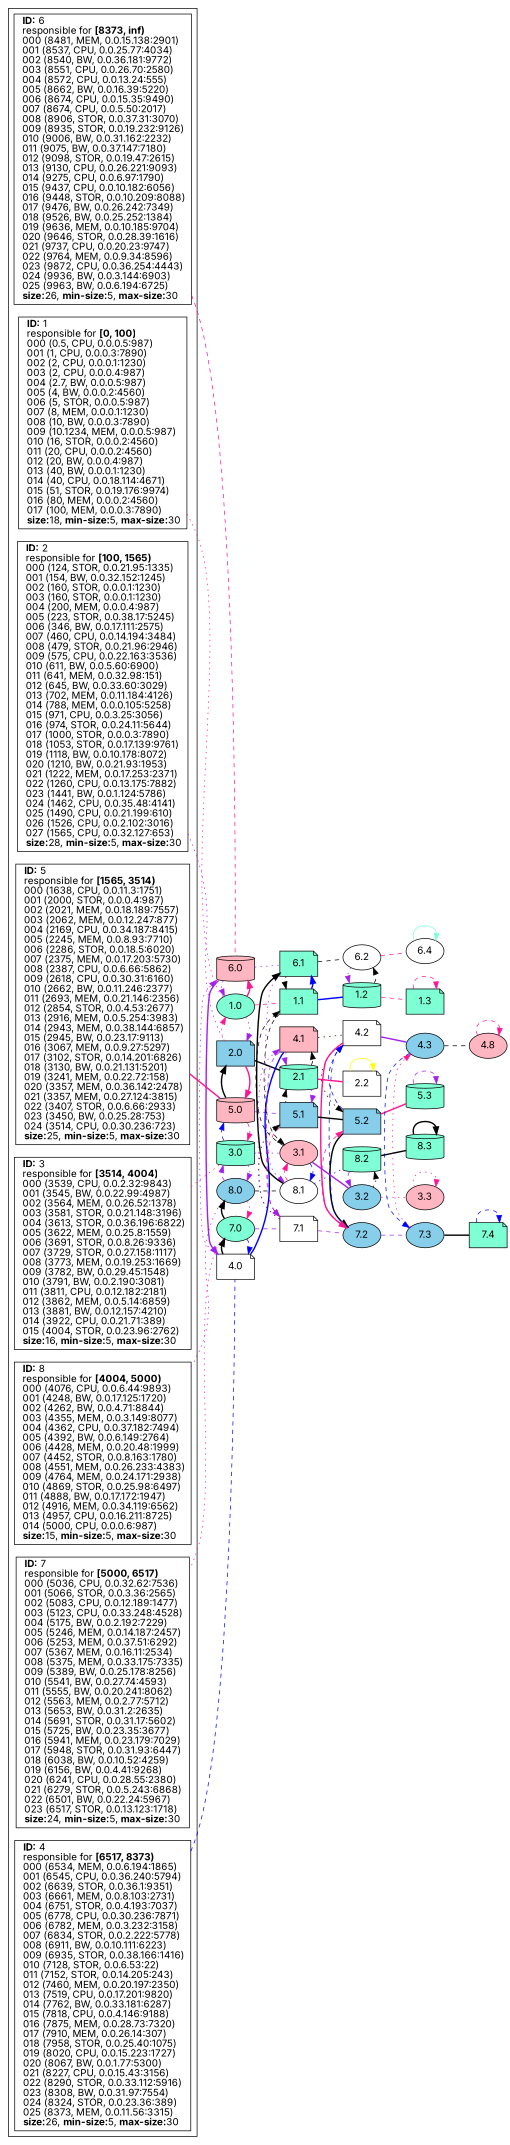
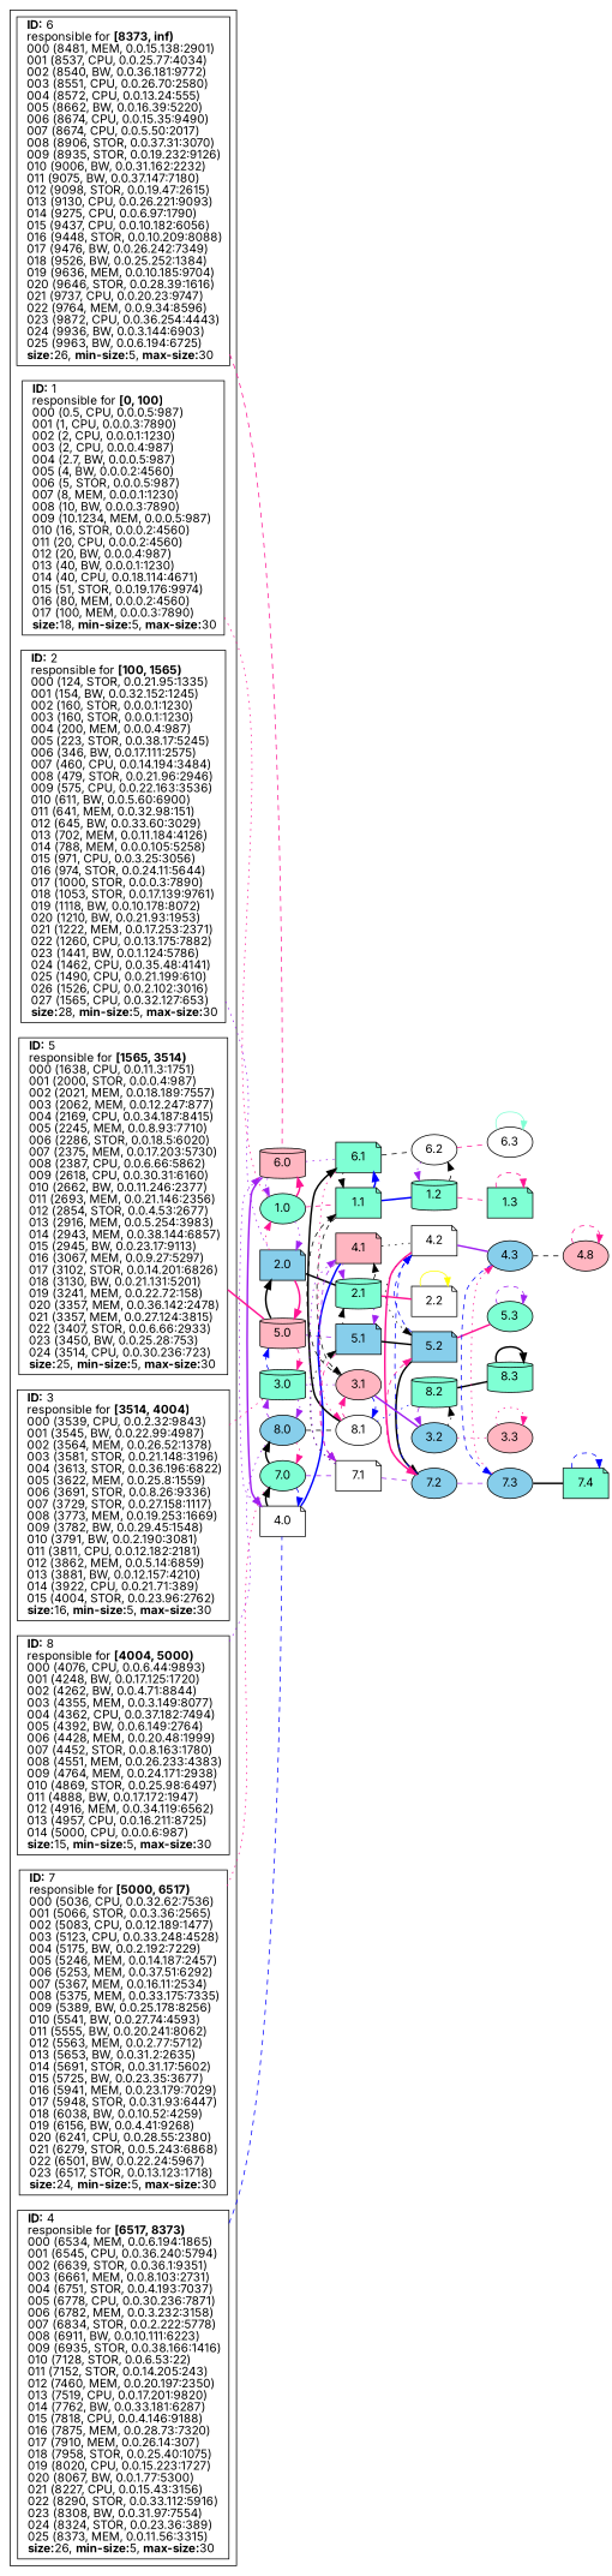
  strict digraph {
    fontname=Inter
    rankdir=LR
    node [fillcolor=aquamarine fontname=Inter shape=ellipse style=filled]
    edge [color=deeppink dir=forward fontname=Inter style=dashed]
    5.2 [fillcolor=skyblue shape=note]
    7.2 [fillcolor=skyblue]
    4.2 [fillcolor=white shape=note]
    1.0
    2.0 [fillcolor=skyblue shape=note]
    6.0 [fillcolor=lightpink shape=cylinder]
    5.0 [fillcolor=lightpink shape=cylinder]
    3.0 [shape=cylinder]
    8.0 [fillcolor=skyblue]
    7.0
    4.0 [fillcolor=white shape=note]
    n12 [label=< 				<B>ID:</B> 1<BR ALIGN="LEFT"/> 				responsible for <B>[0, 100)</B><BR ALIGN="LEFT"/> 				000 (0.5, CPU, 0.0.0.5:987)<BR ALIGN="LEFT"/> 				001 (1, CPU, 0.0.0.3:7890)<BR ALIGN="LEFT"/> 				002 (2, CPU, 0.0.0.1:1230)<BR ALIGN="LEFT"/> 				003 (2, CPU, 0.0.0.4:987)<BR ALIGN="LEFT"/> 				004 (2.7, BW, 0.0.0.5:987)<BR ALIGN="LEFT"/> 				005 (4, BW, 0.0.0.2:4560)<BR ALIGN="LEFT"/> 				006 (5, STOR, 0.0.0.5:987)<BR ALIGN="LEFT"/> 				007 (8, MEM, 0.0.0.1:1230)<BR ALIGN="LEFT"/> 				008 (10, BW, 0.0.0.3:7890)<BR ALIGN="LEFT"/> 				009 (10.1234, MEM, 0.0.0.5:987)<BR ALIGN="LEFT"/> 				010 (16, STOR, 0.0.0.2:4560)<BR ALIGN="LEFT"/> 				011 (20, CPU, 0.0.0.2:4560)<BR ALIGN="LEFT"/> 				012 (20, BW, 0.0.0.4:987)<BR ALIGN="LEFT"/> 				013 (40, BW, 0.0.0.1:1230)<BR ALIGN="LEFT"/> 				014 (40, CPU, 0.0.18.114:4671)<BR ALIGN="LEFT"/> 				015 (51, STOR, 0.0.19.176:9974)<BR ALIGN="LEFT"/> 				016 (80, MEM, 0.0.0.2:4560)<BR ALIGN="LEFT"/> 				017 (100, MEM, 0.0.0.3:7890)<BR ALIGN="LEFT"/> 			<B>size:</B>18, <B>min-size:</B>5, <B>max-size:</B>30<BR ALIGN="LEFT"/>			> shape=box fillcolor="" style=""]
    n13 [label=< 				<B>ID:</B> 2<BR ALIGN="LEFT"/> 				responsible for <B>[100, 1565)</B><BR ALIGN="LEFT"/> 				000 (124, STOR, 0.0.21.95:1335)<BR ALIGN="LEFT"/> 				001 (154, BW, 0.0.32.152:1245)<BR ALIGN="LEFT"/> 				002 (160, STOR, 0.0.0.1:1230)<BR ALIGN="LEFT"/> 				003 (160, STOR, 0.0.0.1:1230)<BR ALIGN="LEFT"/> 				004 (200, MEM, 0.0.0.4:987)<BR ALIGN="LEFT"/> 				005 (223, STOR, 0.0.38.17:5245)<BR ALIGN="LEFT"/> 				006 (346, BW, 0.0.17.111:2575)<BR ALIGN="LEFT"/> 				007 (460, CPU, 0.0.14.194:3484)<BR ALIGN="LEFT"/> 				008 (479, STOR, 0.0.21.96:2946)<BR ALIGN="LEFT"/> 				009 (575, CPU, 0.0.22.163:3536)<BR ALIGN="LEFT"/> 				010 (611, BW, 0.0.5.60:6900)<BR ALIGN="LEFT"/> 				011 (641, MEM, 0.0.32.98:151)<BR ALIGN="LEFT"/> 				012 (645, BW, 0.0.33.60:3029)<BR ALIGN="LEFT"/> 				013 (702, MEM, 0.0.11.184:4126)<BR ALIGN="LEFT"/> 				014 (788, MEM, 0.0.0.105:5258)<BR ALIGN="LEFT"/> 				015 (971, CPU, 0.0.3.25:3056)<BR ALIGN="LEFT"/> 				016 (974, STOR, 0.0.24.11:5644)<BR ALIGN="LEFT"/> 				017 (1000, STOR, 0.0.0.3:7890)<BR ALIGN="LEFT"/> 				018 (1053, STOR, 0.0.17.139:9761)<BR ALIGN="LEFT"/> 				019 (1118, BW, 0.0.10.178:8072)<BR ALIGN="LEFT"/> 				020 (1210, BW, 0.0.21.93:1953)<BR ALIGN="LEFT"/> 				021 (1222, MEM, 0.0.17.253:2371)<BR ALIGN="LEFT"/> 				022 (1260, CPU, 0.0.13.175:7882)<BR ALIGN="LEFT"/> 				023 (1441, BW, 0.0.1.124:5786)<BR ALIGN="LEFT"/> 				024 (1462, CPU, 0.0.35.48:4141)<BR ALIGN="LEFT"/> 				025 (1490, CPU, 0.0.21.199:610)<BR ALIGN="LEFT"/> 				026 (1526, CPU, 0.0.2.102:3016)<BR ALIGN="LEFT"/> 				027 (1565, CPU, 0.0.32.127:653)<BR ALIGN="LEFT"/> 			<B>size:</B>28, <B>min-size:</B>5, <B>max-size:</B>30<BR ALIGN="LEFT"/>			> shape=box fillcolor="" style=""]
    n14 [label=< 				<B>ID:</B> 5<BR ALIGN="LEFT"/> 				responsible for <B>[1565, 3514)</B><BR ALIGN="LEFT"/> 				000 (1638, CPU, 0.0.11.3:1751)<BR ALIGN="LEFT"/> 				001 (2000, STOR, 0.0.0.4:987)<BR ALIGN="LEFT"/> 				002 (2021, MEM, 0.0.18.189:7557)<BR ALIGN="LEFT"/> 				003 (2062, MEM, 0.0.12.247:877)<BR ALIGN="LEFT"/> 				004 (2169, CPU, 0.0.34.187:8415)<BR ALIGN="LEFT"/> 				005 (2245, MEM, 0.0.8.93:7710)<BR ALIGN="LEFT"/> 				006 (2286, STOR, 0.0.18.5:6020)<BR ALIGN="LEFT"/> 				007 (2375, MEM, 0.0.17.203:5730)<BR ALIGN="LEFT"/> 				008 (2387, CPU, 0.0.6.66:5862)<BR ALIGN="LEFT"/> 				009 (2618, CPU, 0.0.30.31:6160)<BR ALIGN="LEFT"/> 				010 (2662, BW, 0.0.11.246:2377)<BR ALIGN="LEFT"/> 				011 (2693, MEM, 0.0.21.146:2356)<BR ALIGN="LEFT"/> 				012 (2854, STOR, 0.0.4.53:2677)<BR ALIGN="LEFT"/> 				013 (2916, MEM, 0.0.5.254:3983)<BR ALIGN="LEFT"/> 				014 (2943, MEM, 0.0.38.144:6857)<BR ALIGN="LEFT"/> 				015 (2945, BW, 0.0.23.17:9113)<BR ALIGN="LEFT"/> 				016 (3067, MEM, 0.0.9.27:5297)<BR ALIGN="LEFT"/> 				017 (3102, STOR, 0.0.14.201:6826)<BR ALIGN="LEFT"/> 				018 (3130, BW, 0.0.21.131:5201)<BR ALIGN="LEFT"/> 				019 (3241, MEM, 0.0.22.72:158)<BR ALIGN="LEFT"/> 				020 (3357, MEM, 0.0.36.142:2478)<BR ALIGN="LEFT"/> 				021 (3357, MEM, 0.0.27.124:3815)<BR ALIGN="LEFT"/> 				022 (3407, STOR, 0.0.6.66:2933)<BR ALIGN="LEFT"/> 				023 (3450, BW, 0.0.25.28:753)<BR ALIGN="LEFT"/> 				024 (3514, CPU, 0.0.30.236:723)<BR ALIGN="LEFT"/> 			<B>size:</B>25, <B>min-size:</B>5, <B>max-size:</B>30<BR ALIGN="LEFT"/>			> shape=box fillcolor="" style=""]
    n15 [label=< 				<B>ID:</B> 3<BR ALIGN="LEFT"/> 				responsible for <B>[3514, 4004)</B><BR ALIGN="LEFT"/> 				000 (3539, CPU, 0.0.2.32:9843)<BR ALIGN="LEFT"/> 				001 (3545, BW, 0.0.22.99:4987)<BR ALIGN="LEFT"/> 				002 (3564, MEM, 0.0.26.52:1378)<BR ALIGN="LEFT"/> 				003 (3581, STOR, 0.0.21.148:3196)<BR ALIGN="LEFT"/> 				004 (3613, STOR, 0.0.36.196:6822)<BR ALIGN="LEFT"/> 				005 (3622, MEM, 0.0.25.8:1559)<BR ALIGN="LEFT"/> 				006 (3691, STOR, 0.0.8.26:9336)<BR ALIGN="LEFT"/> 				007 (3729, STOR, 0.0.27.158:1117)<BR ALIGN="LEFT"/> 				008 (3773, MEM, 0.0.19.253:1669)<BR ALIGN="LEFT"/> 				009 (3782, BW, 0.0.29.45:1548)<BR ALIGN="LEFT"/> 				010 (3791, BW, 0.0.2.190:3081)<BR ALIGN="LEFT"/> 				011 (3811, CPU, 0.0.12.182:2181)<BR ALIGN="LEFT"/> 				012 (3862, MEM, 0.0.5.14:6859)<BR ALIGN="LEFT"/> 				013 (3881, BW, 0.0.12.157:4210)<BR ALIGN="LEFT"/> 				014 (3922, CPU, 0.0.21.71:389)<BR ALIGN="LEFT"/> 				015 (4004, STOR, 0.0.23.96:2762)<BR ALIGN="LEFT"/> 			<B>size:</B>16, <B>min-size:</B>5, <B>max-size:</B>30<BR ALIGN="LEFT"/>			> shape=box fillcolor="" style=""]
    n16 [label=< 				<B>ID:</B> 8<BR ALIGN="LEFT"/> 				responsible for <B>[4004, 5000)</B><BR ALIGN="LEFT"/> 				000 (4076, CPU, 0.0.6.44:9893)<BR ALIGN="LEFT"/> 				001 (4248, BW, 0.0.17.125:1720)<BR ALIGN="LEFT"/> 				002 (4262, BW, 0.0.4.71:8844)<BR ALIGN="LEFT"/> 				003 (4355, MEM, 0.0.3.149:8077)<BR ALIGN="LEFT"/> 				004 (4362, CPU, 0.0.37.182:7494)<BR ALIGN="LEFT"/> 				005 (4392, BW, 0.0.6.149:2764)<BR ALIGN="LEFT"/> 				006 (4428, MEM, 0.0.20.48:1999)<BR ALIGN="LEFT"/> 				007 (4452, STOR, 0.0.8.163:1780)<BR ALIGN="LEFT"/> 				008 (4551, MEM, 0.0.26.233:4383)<BR ALIGN="LEFT"/> 				009 (4764, MEM, 0.0.24.171:2938)<BR ALIGN="LEFT"/> 				010 (4869, STOR, 0.0.25.98:6497)<BR ALIGN="LEFT"/> 				011 (4888, BW, 0.0.17.172:1947)<BR ALIGN="LEFT"/> 				012 (4916, MEM, 0.0.34.119:6562)<BR ALIGN="LEFT"/> 				013 (4957, CPU, 0.0.16.211:8725)<BR ALIGN="LEFT"/> 				014 (5000, CPU, 0.0.0.6:987)<BR ALIGN="LEFT"/> 			<B>size:</B>15, <B>min-size:</B>5, <B>max-size:</B>30<BR ALIGN="LEFT"/>			> shape=box fillcolor="" style=""]
    n17 [label=< 				<B>ID:</B> 7<BR ALIGN="LEFT"/> 				responsible for <B>[5000, 6517)</B><BR ALIGN="LEFT"/> 				000 (5036, CPU, 0.0.32.62:7536)<BR ALIGN="LEFT"/> 				001 (5066, STOR, 0.0.3.36:2565)<BR ALIGN="LEFT"/> 				002 (5083, CPU, 0.0.12.189:1477)<BR ALIGN="LEFT"/> 				003 (5123, CPU, 0.0.33.248:4528)<BR ALIGN="LEFT"/> 				004 (5175, BW, 0.0.2.192:7229)<BR ALIGN="LEFT"/> 				005 (5246, MEM, 0.0.14.187:2457)<BR ALIGN="LEFT"/> 				006 (5253, MEM, 0.0.37.51:6292)<BR ALIGN="LEFT"/> 				007 (5367, MEM, 0.0.16.11:2534)<BR ALIGN="LEFT"/> 				008 (5375, MEM, 0.0.33.175:7335)<BR ALIGN="LEFT"/> 				009 (5389, BW, 0.0.25.178:8256)<BR ALIGN="LEFT"/> 				010 (5541, BW, 0.0.27.74:4593)<BR ALIGN="LEFT"/> 				011 (5555, BW, 0.0.20.241:8062)<BR ALIGN="LEFT"/> 				012 (5563, MEM, 0.0.2.77:5712)<BR ALIGN="LEFT"/> 				013 (5653, BW, 0.0.31.2:2635)<BR ALIGN="LEFT"/> 				014 (5691, STOR, 0.0.31.17:5602)<BR ALIGN="LEFT"/> 				015 (5725, BW, 0.0.23.35:3677)<BR ALIGN="LEFT"/> 				016 (5941, MEM, 0.0.23.179:7029)<BR ALIGN="LEFT"/> 				017 (5948, STOR, 0.0.31.93:6447)<BR ALIGN="LEFT"/> 				018 (6038, BW, 0.0.10.52:4259)<BR ALIGN="LEFT"/> 				019 (6156, BW, 0.0.4.41:9268)<BR ALIGN="LEFT"/> 				020 (6241, CPU, 0.0.28.55:2380)<BR ALIGN="LEFT"/> 				021 (6279, STOR, 0.0.5.243:6868)<BR ALIGN="LEFT"/> 				022 (6501, BW, 0.0.22.24:5967)<BR ALIGN="LEFT"/> 				023 (6517, STOR, 0.0.13.123:1718)<BR ALIGN="LEFT"/> 			<B>size:</B>24, <B>min-size:</B>5, <B>max-size:</B>30<BR ALIGN="LEFT"/>			> shape=box fillcolor="" style=""]
    n18 [label=< 				<B>ID:</B> 4<BR ALIGN="LEFT"/> 				responsible for <B>[6517, 8373)</B><BR ALIGN="LEFT"/> 				000 (6534, MEM, 0.0.6.194:1865)<BR ALIGN="LEFT"/> 				001 (6545, CPU, 0.0.36.240:5794)<BR ALIGN="LEFT"/> 				002 (6639, STOR, 0.0.36.1:9351)<BR ALIGN="LEFT"/> 				003 (6661, MEM, 0.0.8.103:2731)<BR ALIGN="LEFT"/> 				004 (6751, STOR, 0.0.4.193:7037)<BR ALIGN="LEFT"/> 				005 (6778, CPU, 0.0.30.236:7871)<BR ALIGN="LEFT"/> 				006 (6782, MEM, 0.0.3.232:3158)<BR ALIGN="LEFT"/> 				007 (6834, STOR, 0.0.2.222:5778)<BR ALIGN="LEFT"/> 				008 (6911, BW, 0.0.10.111:6223)<BR ALIGN="LEFT"/> 				009 (6935, STOR, 0.0.38.166:1416)<BR ALIGN="LEFT"/> 				010 (7128, STOR, 0.0.6.53:22)<BR ALIGN="LEFT"/> 				011 (7152, STOR, 0.0.14.205:243)<BR ALIGN="LEFT"/> 				012 (7460, MEM, 0.0.20.197:2350)<BR ALIGN="LEFT"/> 				013 (7519, CPU, 0.0.17.201:9820)<BR ALIGN="LEFT"/> 				014 (7762, BW, 0.0.33.181:6287)<BR ALIGN="LEFT"/> 				015 (7818, CPU, 0.0.4.146:9188)<BR ALIGN="LEFT"/> 				016 (7875, MEM, 0.0.28.73:7320)<BR ALIGN="LEFT"/> 				017 (7910, MEM, 0.0.26.14:307)<BR ALIGN="LEFT"/> 				018 (7958, STOR, 0.0.25.40:1075)<BR ALIGN="LEFT"/> 				019 (8020, CPU, 0.0.15.223:1727)<BR ALIGN="LEFT"/> 				020 (8067, BW, 0.0.1.77:5300)<BR ALIGN="LEFT"/> 				021 (8227, CPU, 0.0.15.43:3156)<BR ALIGN="LEFT"/> 				022 (8290, STOR, 0.0.33.112:5916)<BR ALIGN="LEFT"/> 				023 (8308, BW, 0.0.31.97:7554)<BR ALIGN="LEFT"/> 				024 (8324, STOR, 0.0.23.36:389)<BR ALIGN="LEFT"/> 				025 (8373, MEM, 0.0.11.56:3315)<BR ALIGN="LEFT"/> 			<B>size:</B>26, <B>min-size:</B>5, <B>max-size:</B>30<BR ALIGN="LEFT"/>			> shape=box fillcolor="" style=""]
    n19 [label=< 				<B>ID:</B> 6<BR ALIGN="LEFT"/> 				responsible for <B>[8373, inf)</B><BR ALIGN="LEFT"/> 				000 (8481, MEM, 0.0.15.138:2901)<BR ALIGN="LEFT"/> 				001 (8537, CPU, 0.0.25.77:4034)<BR ALIGN="LEFT"/> 				002 (8540, BW, 0.0.36.181:9772)<BR ALIGN="LEFT"/> 				003 (8551, CPU, 0.0.26.70:2580)<BR ALIGN="LEFT"/> 				004 (8572, CPU, 0.0.13.24:555)<BR ALIGN="LEFT"/> 				005 (8662, BW, 0.0.16.39:5220)<BR ALIGN="LEFT"/> 				006 (8674, CPU, 0.0.15.35:9490)<BR ALIGN="LEFT"/> 				007 (8674, CPU, 0.0.5.50:2017)<BR ALIGN="LEFT"/> 				008 (8906, STOR, 0.0.37.31:3070)<BR ALIGN="LEFT"/> 				009 (8935, STOR, 0.0.19.232:9126)<BR ALIGN="LEFT"/> 				010 (9006, BW, 0.0.31.162:2232)<BR ALIGN="LEFT"/> 				011 (9075, BW, 0.0.37.147:7180)<BR ALIGN="LEFT"/> 				012 (9098, STOR, 0.0.19.47:2615)<BR ALIGN="LEFT"/> 				013 (9130, CPU, 0.0.26.221:9093)<BR ALIGN="LEFT"/> 				014 (9275, CPU, 0.0.6.97:1790)<BR ALIGN="LEFT"/> 				015 (9437, CPU, 0.0.10.182:6056)<BR ALIGN="LEFT"/> 				016 (9448, STOR, 0.0.10.209:8088)<BR ALIGN="LEFT"/> 				017 (9476, BW, 0.0.26.242:7349)<BR ALIGN="LEFT"/> 				018 (9526, BW, 0.0.25.252:1384)<BR ALIGN="LEFT"/> 				019 (9636, MEM, 0.0.10.185:9704)<BR ALIGN="LEFT"/> 				020 (9646, STOR, 0.0.28.39:1616)<BR ALIGN="LEFT"/> 				021 (9737, CPU, 0.0.20.23:9747)<BR ALIGN="LEFT"/> 				022 (9764, MEM, 0.0.9.34:8596)<BR ALIGN="LEFT"/> 				023 (9872, CPU, 0.0.36.254:4443)<BR ALIGN="LEFT"/> 				024 (9936, BW, 0.0.3.144:6903)<BR ALIGN="LEFT"/> 				025 (9963, BW, 0.0.6.194:6725)<BR ALIGN="LEFT"/> 			<B>size:</B>26, <B>min-size:</B>5, <B>max-size:</B>30<BR ALIGN="LEFT"/>			> shape=box fillcolor="" style=""]
    1.1 [shape=note]
    3.1 [fillcolor=lightpink]
    6.1 [shape=note]
    8.1 [fillcolor=white]
    1.2 [shape=cylinder]
    6.2 [fillcolor=white]
-   6.3 [fillcolor=white label=6.4]
+   6.3 [fillcolor=white]
    1.3 [shape=note]
    3.2 [fillcolor=skyblue]
    8.2 [shape=cylinder]
    3.3 [fillcolor=lightpink]
    8.3 [shape=cylinder]
    2.1 [shape=cylinder]
    5.1 [fillcolor=skyblue shape=note]
    4.1 [fillcolor=lightpink shape=note]
    7.1 [fillcolor=white shape=note]
    7.3 [fillcolor=skyblue]
    4.3 [fillcolor=skyblue]
    n38 [fillcolor=lightpink label=4.8]
    7.4 [shape=note]
-   5.3 [shape=cylinder]
+   5.3
    2.2 [fillcolor=white shape=note]
    subgraph sub_1 {
      label="Level 2 (10)"
      rank=same
      5.2
      7.2
      4.2
    }
    subgraph sub_2 {
      label="Level 0"
      rank=same
      1.0
      2.0
      6.0
      5.0
      3.0
      8.0
      7.0
      4.0
    }
    subgraph cluster_3 {
      rank=same
      n12
      n13
      n14
      n15
      n16
      n17
      n18
      n19
    }
    subgraph sub_4 {
      label="Level 1 (0)"
      rank=same
      1.1
      3.1
      6.1
      8.1
    }
    subgraph sub_5 {
      label="Level 2 (00)"
      rank=same
      1.2
      6.2
    }
    subgraph sub_6 {
      label="Level 3 (000)"
      rank=same
      6.3
    }
    subgraph sub_7 {
      label="Level 3 (001)"
      rank=same
      1.3
    }
    subgraph sub_8 {
      label="Level 2 (01)"
      rank=same
      3.2
      8.2
    }
    subgraph sub_9 {
      label="Level 3 (010)"
      rank=same
      3.3
    }
    subgraph sub_10 {
      label="Level 3 (011)"
      rank=same
      8.3
    }
    subgraph sub_11 {
      label="Level 1 (1)"
      rank=same
      2.1
      5.1
      4.1
      7.1
    }
    subgraph sub_12 {
      label="Level 3 (100)"
      rank=same
      7.3
      4.3
    }
    subgraph sub_13 {
      label="Level 4 (1000)"
      rank=same
      n38
    }
    subgraph sub_14 {
      label="Level 4 (1001)"
      rank=same
      7.4
    }
    subgraph sub_15 {
      label="Level 3 (101)"
      rank=same
      5.3
    }
    subgraph sub_16 {
      label="Level 2 (11)"
      rank=same
      2.2
    }
    5.2 -> 7.2 [color=black style=bold]
    5.2 -> 4.2 [color=blue]
    5.2 -> 5.3 [dir=none style=bold]
    7.2 -> 5.2
    7.2 -> 4.2 [color=blue]
    7.2 -> 7.3 [color=purple dir=none]
    4.2 -> 5.2 [color=black style=dotted]
    4.2 -> 7.2 [style=bold]
    4.2 -> 4.3 [color=purple dir=none style=bold]
    1.0 -> 2.0 [color=purple style=dotted]
    1.0 -> 6.0 [style=bold]
    1.0 -> 1.1 [dir=none]
    2.0 -> 1.0 [style=dotted]
    2.0 -> 5.0 [style=bold]
    2.0 -> 2.1 [color=black dir=none style=bold]
    6.0 -> 1.0 [color=purple style=dotted]
    6.0 -> 4.0 [color=purple style=bold]
    6.0 -> 6.1 [color=purple dir=none style=dotted]
    5.0 -> 2.0 [color=black style=bold]
    5.0 -> 3.0
    5.0 -> 5.1 [color=purple dir=none]
    3.0 -> 5.0 [color=blue]
    3.0 -> 8.0 [color=purple style=dotted]
    3.0 -> 3.1 [color=purple dir=none style=dotted]
    8.0 -> 3.0 [color=purple]
    8.0 -> 7.0 [style=dotted]
    8.0 -> 8.1 [color=black dir=none]
    7.0 -> 8.0 [color=black style=bold]
    7.0 -> 4.0 [color=blue]
    7.0 -> 7.1 [color=purple dir=none]
    4.0 -> 6.0 [color=purple style=dotted]
    4.0 -> 7.0 [color=black style=bold]
    4.0 -> 4.1 [color=blue dir=none style=bold]
    n12 -> 1.0 [dir=none style=dotted]
    n13 -> 2.0 [color=purple dir=none style=dotted]
    n14 -> 5.0 [dir=none style=bold]
    n15 -> 3.0 [dir=none style=dotted]
    n16 -> 8.0 [color=purple dir=none style=dotted]
    n17 -> 7.0 [dir=none style=dotted]
    n18 -> 4.0 [color=blue dir=none]
    n19 -> 6.0 [dir=none]
    1.1 -> 3.1 [color=black]
    1.1 -> 6.1 [color=blue style=bold]
    1.1 -> 1.2 [color=blue dir=none style=bold]
    3.1 -> 1.1 [color=black]
    3.1 -> 8.1 [color=blue]
    3.1 -> 3.2 [color=purple dir=none style=bold]
    6.1 -> 1.1 [color=black style=dotted]
-   6.1 -> 8.1 [color=purple style=dotted]
+   6.1 -> 8.1 [style=dotted]
    6.1 -> 6.2 [color=black dir=none]
    8.1 -> 3.1
    8.1 -> 6.1 [color=black style=bold]
    8.1 -> 8.2 [color=blue dir=none style=dotted]
    1.2 -> 6.2 [color=black]
    1.2 -> 1.3 [dir=none]
    6.2 -> 1.2 [color=purple style=dotted]
    6.2 -> 6.3 [dir=none]
    6.3 -> 6.3 [color=aquamarine style=solid]
    1.3 -> 1.3
    3.2 -> 8.2 [color=black style=dotted]
    3.2 -> 3.3 [dir=none style=dotted]
    8.2 -> 3.2 [color=purple]
    8.2 -> 8.3 [color=black dir=none style=bold]
    3.3 -> 3.3 [style=dotted]
    8.3 -> 8.3 [color=black style=bold]
    2.1 -> 5.1 [color=purple style=dotted]
    2.1 -> 4.1 [color=black]
    2.1 -> 2.2 [dir=none style=bold]
    5.1 -> 5.2 [color=black dir=none style=bold]
    5.1 -> 2.1 [color=black style=dotted]
    5.1 -> 7.1
    4.1 -> 4.2 [color=black dir=none style=dotted]
    4.1 -> 2.1 [color=purple style=dotted]
    4.1 -> 7.1 [color=purple]
    7.1 -> 7.2 [color=purple dir=none]
    7.1 -> 5.1 [color=black style=dotted]
    7.1 -> 4.1 [color=purple style=dotted]
    7.3 -> 4.3 [style=dotted]
    7.3 -> 7.4 [color=black dir=none style=bold]
    4.3 -> 7.3 [color=blue]
    4.3 -> n38 [color=black dir=none]
    n38 -> n38
    7.4 -> 7.4 [color=blue]
    5.3 -> 5.3 [color=purple]
    2.2 -> 2.2 [color=yellow style=solid]
  }
